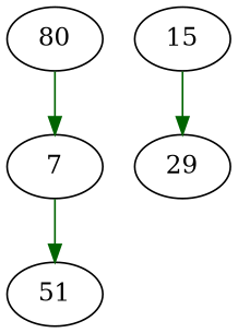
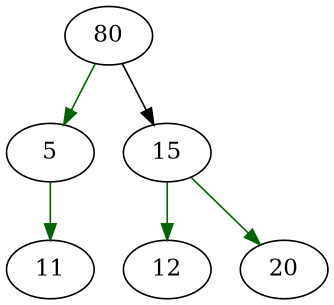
  digraph {
    rankdir=TB
    edge [color=darkgreen]
    n1 [label=80]
-   n2 [label=7]
+   n2 [label=5]
    n3 [label=15]
-   n4 [label=51]
-   n6 [label=29]
+   n4 [label=11]
+   n5 [label=12]
+   n6 [label=20]
    n1 -> n2
+   n1 -> n3 [color=black]
    n2 -> n4
+   n3 -> n5
    n3 -> n6
  }
